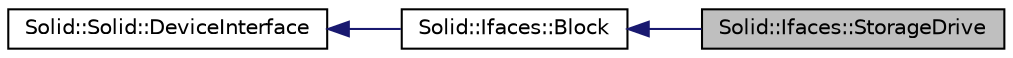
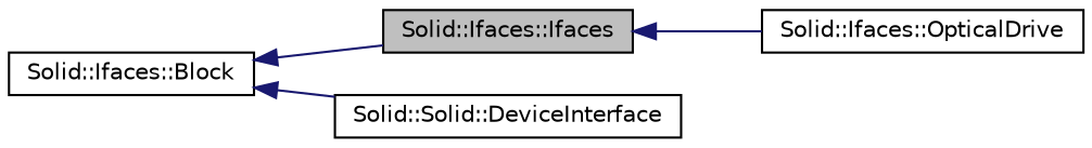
  digraph {
    rankdir=LR
    node [color=black fillcolor=white fontname=Helvetica fontsize=10 shape=record style=filled]
    edge [color=midnightblue dir=back fontname=Helvetica fontsize=10 labelfontname=Helvetica labelfontsize=10 style=solid]
-   n1 [fillcolor=grey75 fontcolor=black height=0.2 label="Solid::Ifaces::StorageDrive" width=0.4]
+   n1 [fillcolor=grey75 fontcolor=black height=0.2 label="Solid::Ifaces::Ifaces" width=0.4]
+   n2 [height=0.2 label="Solid::Ifaces::OpticalDrive" width=0.4]
    n3 [height=0.2 label="Solid::Ifaces::Block" width=0.4]
    n4 [height=0.2 label="Solid::Solid::DeviceInterface" width=0.4]
+   n1 -> n2
    n3 -> n1
-   n4 -> n3
+   n3 -> n4
  }
